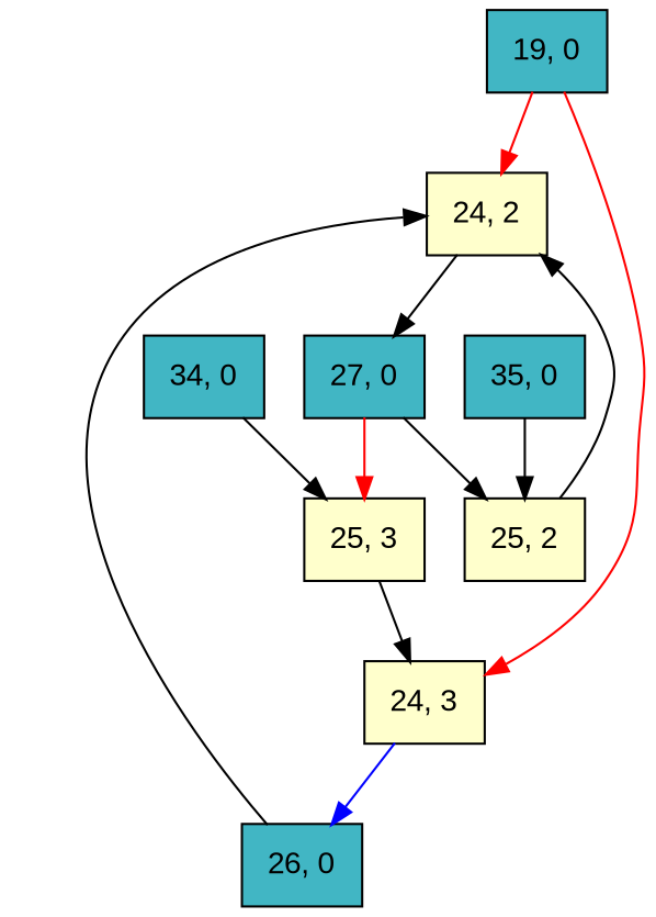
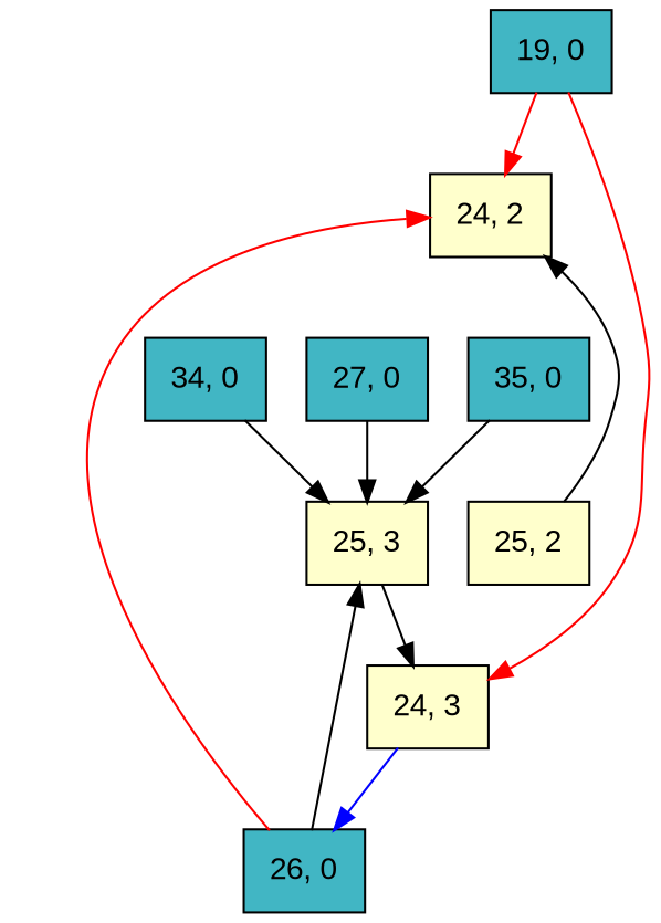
  digraph {
    fontname="Liberation Sans"
    node [fillcolor="/ylgnbu5/3" fontname="Liberation Sans" shape=record style=filled]
    edge [fontname="Liberation Sans"]
    n1 [label="{19, 0}"]
    n2 [fillcolor="/ylgnbu5/1" label="{24, 2}"]
    n3 [fillcolor="/ylgnbu5/1" label="{24, 3}"]
    n4 [label="{27, 0}"]
    n5 [label="{26, 0}"]
    n6 [fillcolor="/ylgnbu5/1" label="{25, 2}"]
    n7 [fillcolor="/ylgnbu5/1" label="{25, 3}"]
    n8 [label="{34, 0}"]
    n9 [label="{35, 0}"]
    n1 -> n2 [color=red]
    n1 -> n3 [color=red]
-   n2 -> n4
    n3 -> n5 [color=blue]
-   n4 -> n6
-   n4 -> n7 [color=red]
-   n5 -> n2
+   n4 -> n7
+   n5 -> n2 [color=red]
+   n5 -> n7
    n6 -> n2
    n7 -> n3
    n8 -> n7 [color=black]
-   n9 -> n6
+   n9 -> n7
  }
